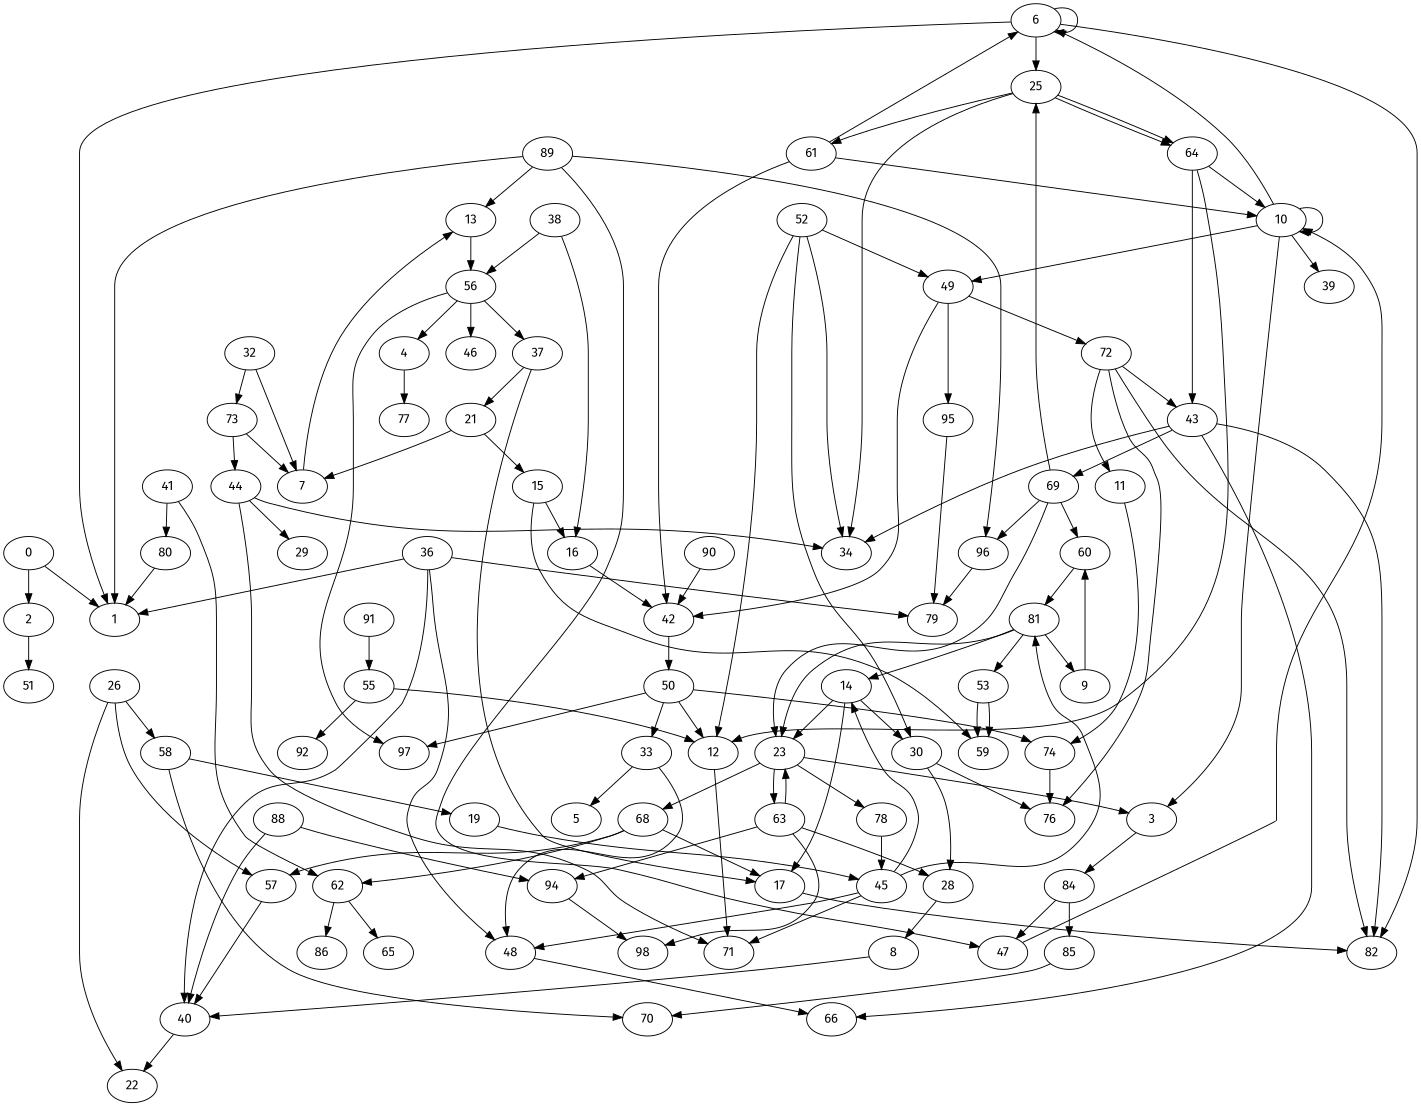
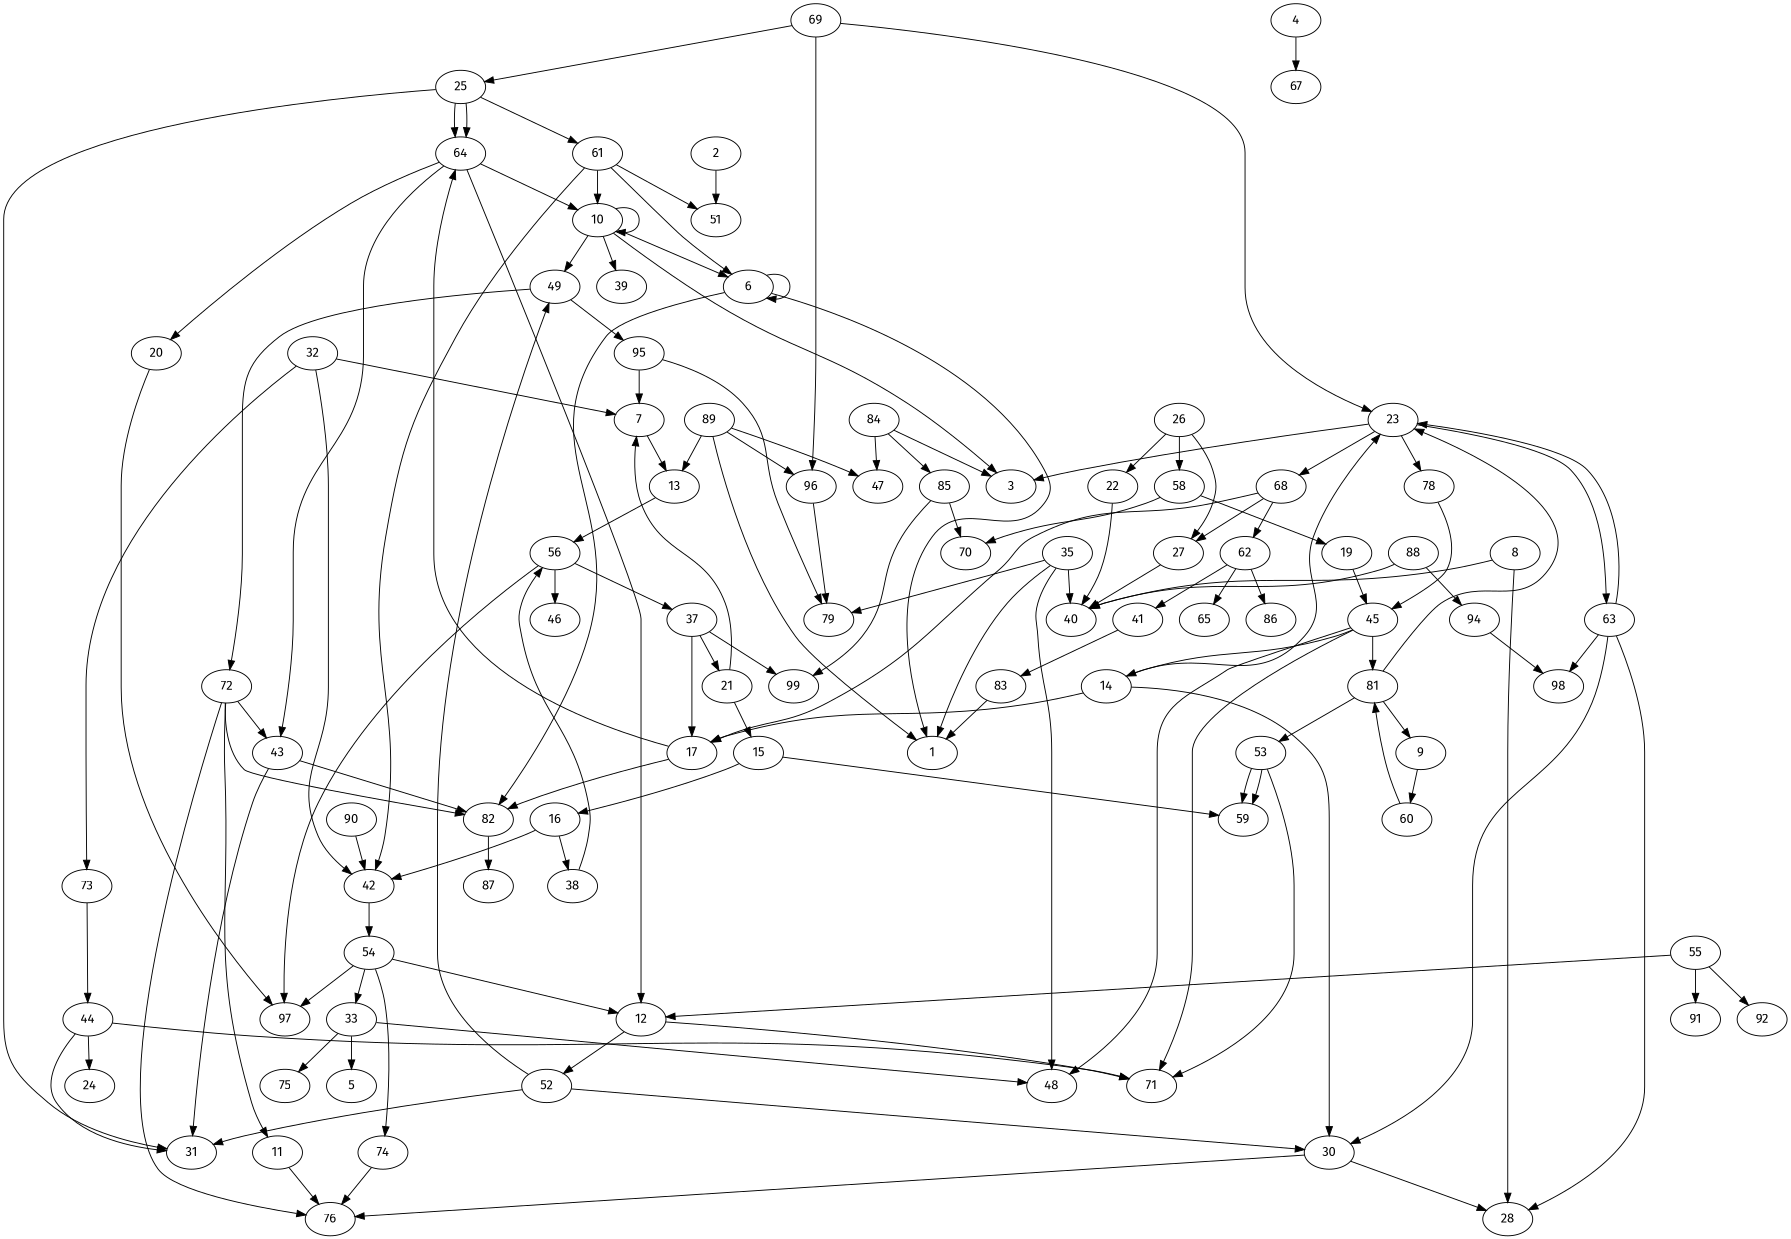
  digraph {
    fontname="Fira Sans"
    node [fontname="Fira Sans"]
    edge [fontname="Fira Sans"]
-   0
    1
    2
    51
    4
-   67 [label=77]
+   67
    6
    25
    82
    64
-   34
+   34 [label=31]
    61
+   87
    10
    12
+   20
    43
    42
    7
    13
    56
    97
    46
    37
    8
    40
    28
    9
    60
    81
    14
    23
    53
    39
    3
    49
    11
    76
    71
    30
    17
    68
    78
    63
-   57
+   57 [label=27]
    62
    45
    98
    94
    95
    72
    15
    59
    16
    38
-   54 [label=50]
+   54
    33
    74
-   66
    69
    19
    48
    21
    22
    65
    86
    26
    58
    70
    79
    32
    73
    44
-   24 [label=29]
+   24
    5
-   35 [label=36]
+   75
+   35
+   99
    41
-   83 [label=80]
+   83
    96
    47
    52
    55
    91
    92
    84
    85
    88
    89
    90
-   0 -> 1
-   0 -> 2
    2 -> 51
    4 -> 67
    6 -> 1
    6 -> 6
-   6 -> 25
    6 -> 82
    25 -> 64
    25 -> 64
    25 -> 34
    25 -> 61
+   82 -> 87
    64 -> 10
    64 -> 12
+   64 -> 20
    64 -> 43
+   61 -> 51
    61 -> 6
    61 -> 10
    61 -> 42
    10 -> 6
    10 -> 10
    10 -> 39
    10 -> 3
    10 -> 49
    12 -> 71
+   20 -> 97
    43 -> 82
    43 -> 34
-   43 -> 66
-   43 -> 69
    42 -> 54
    7 -> 13
    13 -> 56
-   56 -> 4
    56 -> 97
    56 -> 46
    56 -> 37
    37 -> 17
    37 -> 21
+   37 -> 99
    8 -> 40
-   28 -> 8
+   8 -> 28
    9 -> 60
    60 -> 81
    81 -> 9
-   81 -> 14
    81 -> 23
    81 -> 53
    14 -> 23
    14 -> 30
    14 -> 17
    23 -> 3
    23 -> 68
    23 -> 78
    23 -> 63
+   53 -> 71
    53 -> 59
    53 -> 59
    49 -> 95
    49 -> 72
-   11 -> 74
+   11 -> 76
    30 -> 28
    30 -> 76
    17 -> 82
+   17 -> 64
    68 -> 17
    68 -> 57
    68 -> 62
    78 -> 45
    63 -> 28
    63 -> 23
    63 -> 98
-   63 -> 94
+   63 -> 30
    57 -> 40
    62 -> 65
    62 -> 86
    45 -> 81
    45 -> 14
    45 -> 71
    45 -> 48
    94 -> 98
-   73 -> 7
+   95 -> 7
    95 -> 79
    72 -> 82
    72 -> 43
    72 -> 11
    72 -> 76
    15 -> 59
    15 -> 16
    16 -> 42
-   38 -> 16
+   16 -> 38
    38 -> 56
    54 -> 12
    54 -> 97
    54 -> 33
    54 -> 74
    33 -> 48
    33 -> 5
+   33 -> 75
    74 -> 76
    69 -> 25
-   69 -> 60
    69 -> 23
    69 -> 96
    19 -> 45
-   48 -> 66
    21 -> 7
    21 -> 15
-   40 -> 22
+   22 -> 40
    26 -> 57
    26 -> 22
    26 -> 58
    58 -> 19
    58 -> 70
-   49 -> 42
+   32 -> 42
    32 -> 7
    32 -> 73
    73 -> 44
    44 -> 34
    44 -> 71
    44 -> 24
    35 -> 1
    35 -> 40
    35 -> 48
    35 -> 79
-   41 -> 62
+   62 -> 41
    41 -> 83
    83 -> 1
    96 -> 79
-   47 -> 10
    52 -> 34
-   52 -> 12
+   12 -> 52
    52 -> 49
    52 -> 30
    55 -> 12
-   91 -> 55
+   55 -> 91
    55 -> 92
-   3 -> 84
+   84 -> 3
    84 -> 47
    84 -> 85
    85 -> 70
+   85 -> 99
    88 -> 40
    88 -> 94
    89 -> 1
    89 -> 13
    89 -> 96
    89 -> 47
    90 -> 42
  }
